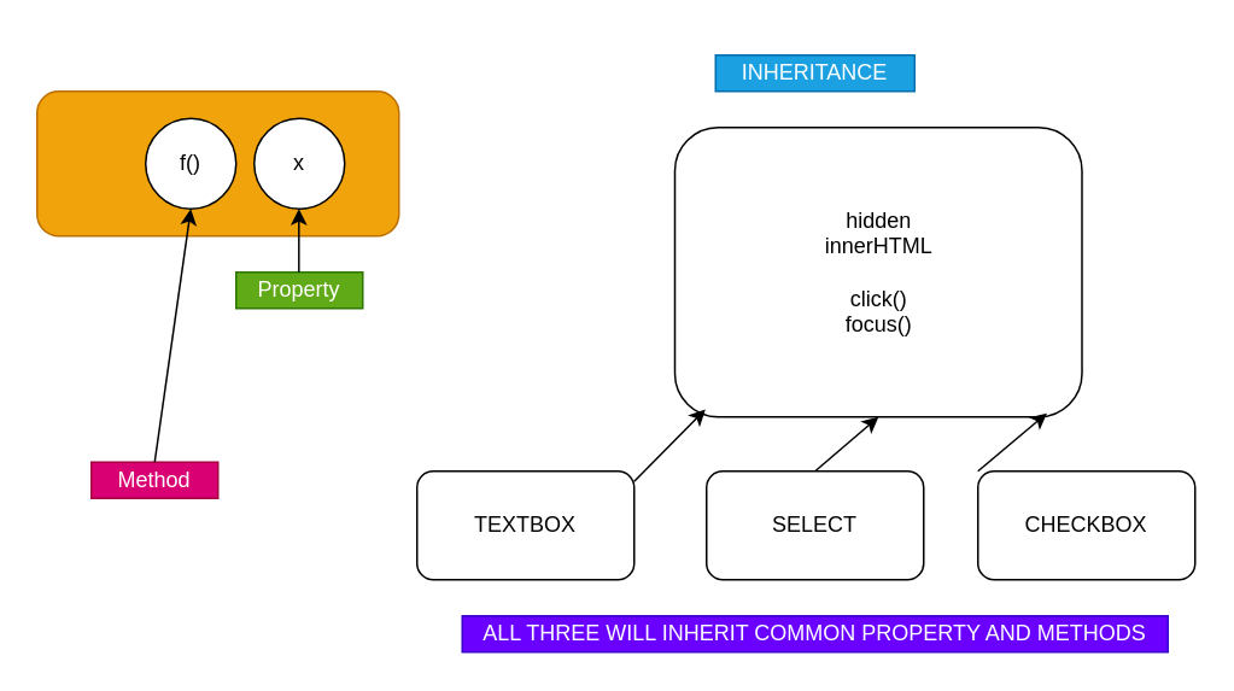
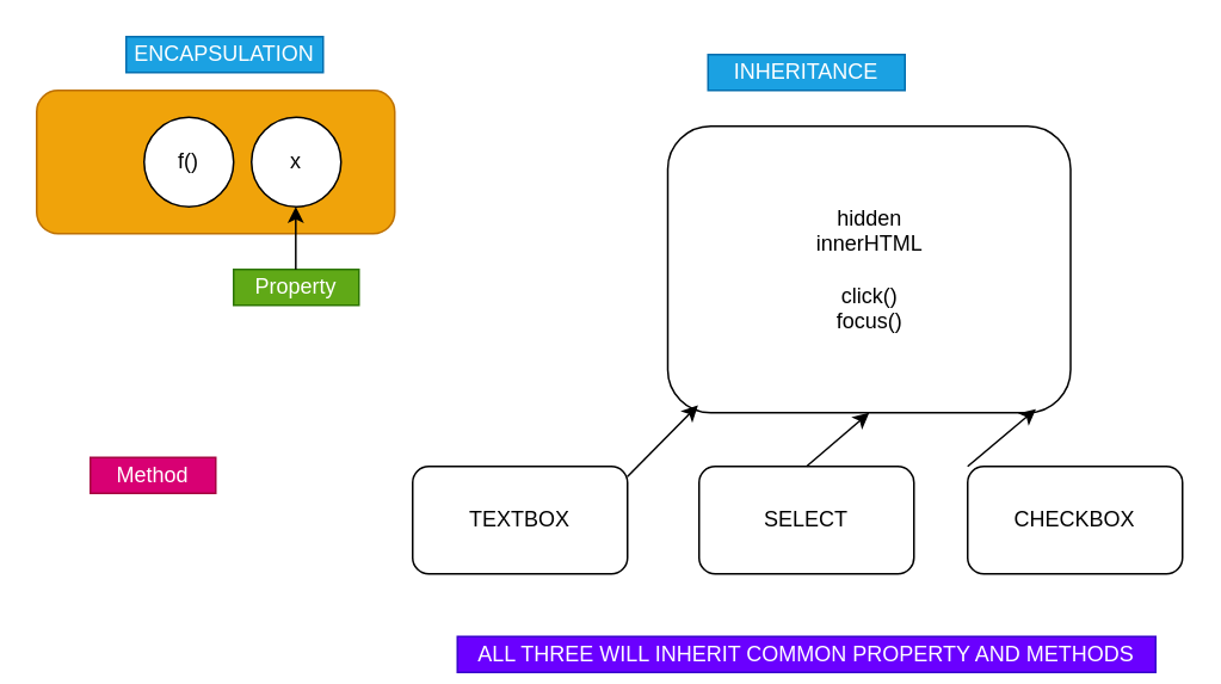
  <mxCell id="0" />
  <mxCell id="1" parent="0" />
  <mxCell id="2" value="" style="rounded=1;whiteSpace=wrap;html=1;fontFamily=Helvetica;fillColor=#f0a30a;strokeColor=#BD7000;fontColor=#ffffff;" parent="1" vertex="1"><mxGeometry x="20" y="50" width="200" height="80" as="geometry" /></mxCell>
  <mxCell id="3" value="f()" style="ellipse;whiteSpace=wrap;html=1;aspect=fixed;fontFamily=Helvetica;" parent="1" vertex="1"><mxGeometry x="80" y="65" width="50" height="50" as="geometry" /></mxCell>
  <mxCell id="4" value="x" style="ellipse;whiteSpace=wrap;html=1;aspect=fixed;fontFamily=Helvetica;" parent="1" vertex="1"><mxGeometry x="140" y="65" width="50" height="50" as="geometry" /></mxCell>
  <mxCell id="5" value="Property" style="text;html=1;strokeColor=#2D7600;fillColor=#60a917;align=center;verticalAlign=middle;whiteSpace=wrap;rounded=0;fontFamily=Helvetica;fontColor=#ffffff;" parent="1" vertex="1"><mxGeometry x="130" y="150" width="70" height="20" as="geometry" /></mxCell>
  <mxCell id="6" value="Method" style="text;html=1;strokeColor=#A50040;fillColor=#d80073;align=center;verticalAlign=middle;whiteSpace=wrap;rounded=0;fontFamily=Helvetica;fontColor=#ffffff;" parent="1" vertex="1"><mxGeometry x="50" y="255" width="70" height="20" as="geometry" /></mxCell>
- <mxCell id="7" value="" style="endArrow=classic;html=1;fontFamily=Helvetica;exitX=0.5;exitY=0;exitDx=0;exitDy=0;entryX=0.5;entryY=1;entryDx=0;entryDy=0;" parent="1" source="6" target="3" edge="1"><mxGeometry width="50" height="50" relative="1" as="geometry"><mxPoint x="120" y="110" as="sourcePoint" /><mxPoint x="170" y="60" as="targetPoint" /></mxGeometry></mxCell>
  <mxCell id="8" value="" style="endArrow=classic;html=1;fontFamily=Helvetica;exitX=0.5;exitY=0;exitDx=0;exitDy=0;entryX=0.5;entryY=1;entryDx=0;entryDy=0;" parent="1" edge="1"><mxGeometry width="50" height="50" relative="1" as="geometry"><mxPoint x="164.71" y="150" as="sourcePoint" /><mxPoint x="164.71" y="115" as="targetPoint" /></mxGeometry></mxCell>
+ <mxCell id="9" value="ENCAPSULATION" style="text;html=1;strokeColor=#006EAF;fillColor=#1ba1e2;align=center;verticalAlign=middle;whiteSpace=wrap;rounded=0;fontFamily=Helvetica;fontColor=#ffffff;" parent="1" vertex="1"><mxGeometry x="70" y="20" width="110" height="20" as="geometry" /></mxCell>
  <mxCell id="10" value="hidden&lt;br&gt;innerHTML&lt;br&gt;&lt;br&gt;click()&lt;br&gt;focus()" style="rounded=1;whiteSpace=wrap;html=1;" vertex="1" parent="1"><mxGeometry x="372.5" y="70" width="225" height="160" as="geometry" /></mxCell>
  <mxCell id="11" value="TEXTBOX" style="rounded=1;whiteSpace=wrap;html=1;" vertex="1" parent="1"><mxGeometry x="230" y="260" width="120" height="60" as="geometry" /></mxCell>
  <mxCell id="12" value="CHECKBOX" style="rounded=1;whiteSpace=wrap;html=1;" vertex="1" parent="1"><mxGeometry x="540" y="260" width="120" height="60" as="geometry" /></mxCell>
  <mxCell id="13" value="SELECT" style="rounded=1;whiteSpace=wrap;html=1;" vertex="1" parent="1"><mxGeometry x="390" y="260" width="120" height="60" as="geometry" /></mxCell>
  <mxCell id="14" value="INHERITANCE" style="text;html=1;strokeColor=#006EAF;fillColor=#1ba1e2;align=center;verticalAlign=middle;whiteSpace=wrap;rounded=0;fontFamily=Helvetica;fontColor=#ffffff;" vertex="1" parent="1"><mxGeometry x="395" y="30" width="110" height="20" as="geometry" /></mxCell>
  <mxCell id="15" value="" style="endArrow=classic;html=1;exitX=0.5;exitY=0;exitDx=0;exitDy=0;entryX=0.5;entryY=1;entryDx=0;entryDy=0;" edge="1" parent="1" source="13" target="10"><mxGeometry width="50" height="50" relative="1" as="geometry"><mxPoint x="380" y="290" as="sourcePoint" /><mxPoint x="450" y="232" as="targetPoint" /></mxGeometry></mxCell>
  <mxCell id="16" value="" style="endArrow=classic;html=1;exitX=1;exitY=0.095;exitDx=0;exitDy=0;exitPerimeter=0;entryX=0.075;entryY=0.974;entryDx=0;entryDy=0;entryPerimeter=0;" edge="1" parent="1" source="11" target="10"><mxGeometry width="50" height="50" relative="1" as="geometry"><mxPoint x="390" y="240" as="sourcePoint" /><mxPoint x="440" y="190" as="targetPoint" /></mxGeometry></mxCell>
  <mxCell id="17" value="" style="endArrow=classic;html=1;exitX=0;exitY=0;exitDx=0;exitDy=0;entryX=0.914;entryY=0.987;entryDx=0;entryDy=0;entryPerimeter=0;" edge="1" parent="1" source="12" target="10"><mxGeometry width="50" height="50" relative="1" as="geometry"><mxPoint x="470" y="240" as="sourcePoint" /><mxPoint x="520" y="190" as="targetPoint" /></mxGeometry></mxCell>
- <mxCell id="18" value="ALL THREE WILL INHERIT COMMON PROPERTY AND METHODS" style="text;html=1;strokeColor=#3700CC;fillColor=#6a00ff;align=center;verticalAlign=middle;whiteSpace=wrap;rounded=0;fontFamily=Helvetica;fontColor=#ffffff;" vertex="1" parent="1"><mxGeometry x="255" y="340" width="390" height="20" as="geometry" /></mxCell>
+ <mxCell id="18" value="ALL THREE WILL INHERIT COMMON PROPERTY AND METHODS" style="text;html=1;strokeColor=#3700CC;fillColor=#6a00ff;align=center;verticalAlign=middle;whiteSpace=wrap;rounded=0;fontFamily=Helvetica;fontColor=#ffffff;" vertex="1" parent="1"><mxGeometry x="255" y="355" width="390" height="20" as="geometry" /></mxCell>
